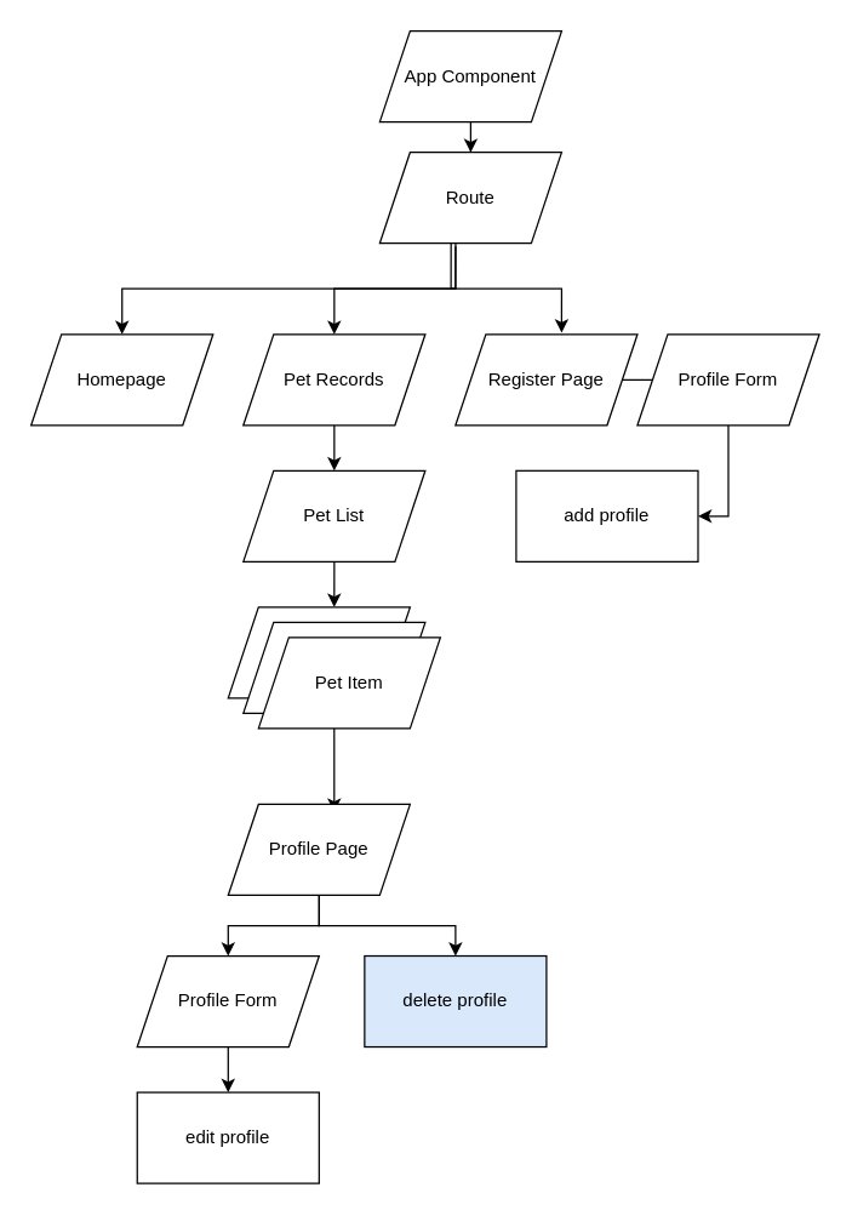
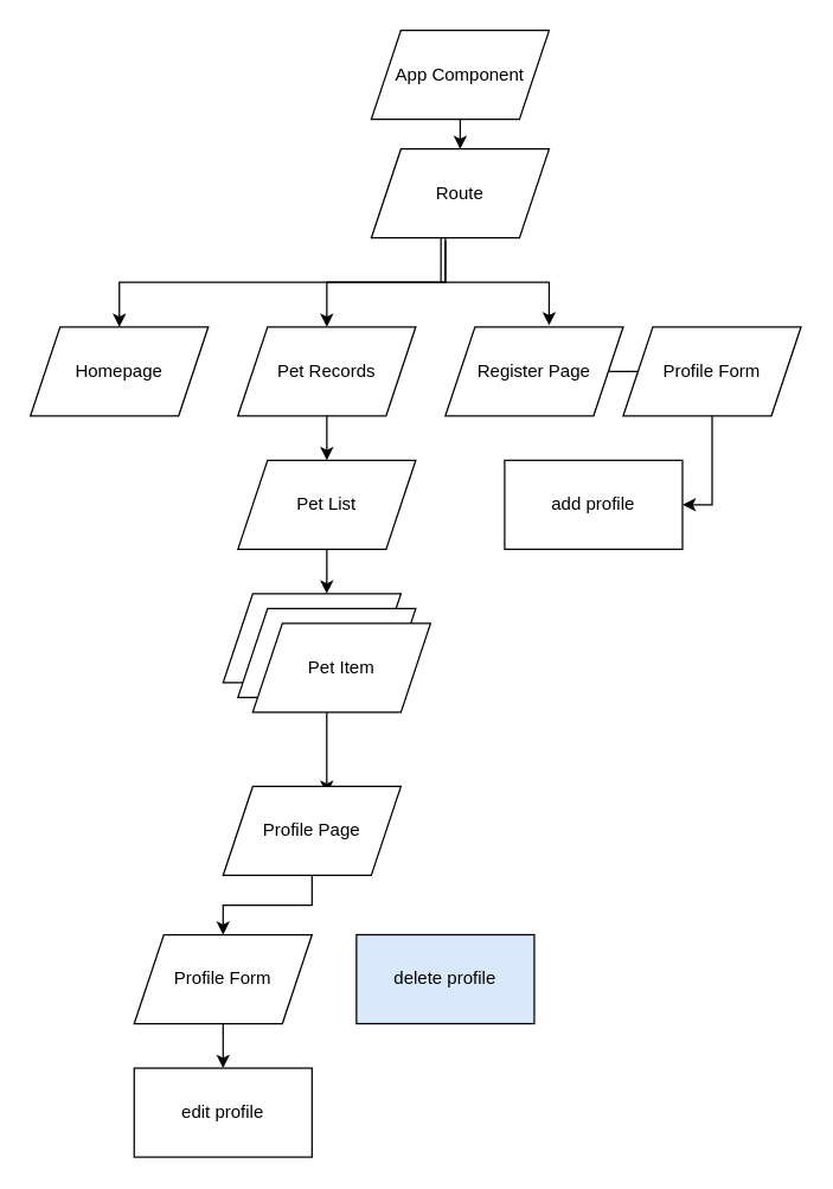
  <mxCell id="0" />
  <mxCell id="1" parent="0" />
  <mxCell id="2" value="" style="edgeStyle=orthogonalEdgeStyle;rounded=0;orthogonalLoop=1;jettySize=auto;html=1;" edge="1" parent="1" source="3" target="7"><mxGeometry relative="1" as="geometry" /></mxCell>
  <mxCell id="3" value="App Component" style="shape=parallelogram;perimeter=parallelogramPerimeter;whiteSpace=wrap;html=1;fixedSize=1;" vertex="1" parent="1"><mxGeometry x="250" y="20" width="120" height="60" as="geometry" /></mxCell>
  <mxCell id="4" style="edgeStyle=orthogonalEdgeStyle;rounded=0;orthogonalLoop=1;jettySize=auto;html=1;entryX=0.5;entryY=0;entryDx=0;entryDy=0;exitX=0.417;exitY=1;exitDx=0;exitDy=0;exitPerimeter=0;" edge="1" parent="1" source="7" target="8"><mxGeometry relative="1" as="geometry" /></mxCell>
  <mxCell id="5" style="edgeStyle=orthogonalEdgeStyle;rounded=0;orthogonalLoop=1;jettySize=auto;html=1;entryX=0.5;entryY=0;entryDx=0;entryDy=0;exitX=0.417;exitY=1.033;exitDx=0;exitDy=0;exitPerimeter=0;" edge="1" parent="1" source="7" target="10"><mxGeometry relative="1" as="geometry" /></mxCell>
  <mxCell id="6" style="edgeStyle=orthogonalEdgeStyle;rounded=0;orthogonalLoop=1;jettySize=auto;html=1;entryX=0.583;entryY=-0.017;entryDx=0;entryDy=0;entryPerimeter=0;exitX=0.392;exitY=1;exitDx=0;exitDy=0;exitPerimeter=0;" edge="1" parent="1" source="7" target="12"><mxGeometry relative="1" as="geometry" /></mxCell>
  <mxCell id="7" value="Route" style="shape=parallelogram;perimeter=parallelogramPerimeter;whiteSpace=wrap;html=1;fixedSize=1;" vertex="1" parent="1"><mxGeometry x="250" y="100" width="120" height="60" as="geometry" /></mxCell>
  <mxCell id="8" value="Homepage" style="shape=parallelogram;perimeter=parallelogramPerimeter;whiteSpace=wrap;html=1;fixedSize=1;" vertex="1" parent="1"><mxGeometry x="20" y="220" width="120" height="60" as="geometry" /></mxCell>
  <mxCell id="9" style="edgeStyle=orthogonalEdgeStyle;rounded=0;orthogonalLoop=1;jettySize=auto;html=1;entryX=0.5;entryY=0;entryDx=0;entryDy=0;" edge="1" parent="1" source="10" target="14"><mxGeometry relative="1" as="geometry" /></mxCell>
  <mxCell id="10" value="Pet Records" style="shape=parallelogram;perimeter=parallelogramPerimeter;whiteSpace=wrap;html=1;fixedSize=1;" vertex="1" parent="1"><mxGeometry x="160" y="220" width="120" height="60" as="geometry" /></mxCell>
  <mxCell id="11" style="edgeStyle=orthogonalEdgeStyle;rounded=0;orthogonalLoop=1;jettySize=auto;html=1;entryX=0;entryY=0.5;entryDx=0;entryDy=0;" edge="1" parent="1" source="12" target="27"><mxGeometry relative="1" as="geometry"><Array as="points"><mxPoint x="460" y="250" /></Array></mxGeometry></mxCell>
  <mxCell id="12" value="Register Page" style="shape=parallelogram;perimeter=parallelogramPerimeter;whiteSpace=wrap;html=1;fixedSize=1;" vertex="1" parent="1"><mxGeometry x="300" y="220" width="120" height="60" as="geometry" /></mxCell>
  <mxCell id="13" style="edgeStyle=orthogonalEdgeStyle;rounded=0;orthogonalLoop=1;jettySize=auto;html=1;entryX=0.583;entryY=0;entryDx=0;entryDy=0;entryPerimeter=0;" edge="1" parent="1" source="14" target="15"><mxGeometry relative="1" as="geometry" /></mxCell>
  <mxCell id="14" value="Pet List" style="shape=parallelogram;perimeter=parallelogramPerimeter;whiteSpace=wrap;html=1;fixedSize=1;" vertex="1" parent="1"><mxGeometry x="160" y="310" width="120" height="60" as="geometry" /></mxCell>
  <mxCell id="15" value="Pet Item" style="shape=parallelogram;perimeter=parallelogramPerimeter;whiteSpace=wrap;html=1;fixedSize=1;" vertex="1" parent="1"><mxGeometry x="150" y="400" width="120" height="60" as="geometry" /></mxCell>
  <mxCell id="16" style="edgeStyle=orthogonalEdgeStyle;rounded=0;orthogonalLoop=1;jettySize=auto;html=1;entryX=0.583;entryY=0.083;entryDx=0;entryDy=0;entryPerimeter=0;" edge="1" parent="1" source="17" target="21"><mxGeometry relative="1" as="geometry" /></mxCell>
  <mxCell id="17" value="Pet Item" style="shape=parallelogram;perimeter=parallelogramPerimeter;whiteSpace=wrap;html=1;fixedSize=1;" vertex="1" parent="1"><mxGeometry x="160" y="410" width="120" height="60" as="geometry" /></mxCell>
  <mxCell id="18" value="Pet Item" style="shape=parallelogram;perimeter=parallelogramPerimeter;whiteSpace=wrap;html=1;fixedSize=1;" vertex="1" parent="1"><mxGeometry x="170" y="420" width="120" height="60" as="geometry" /></mxCell>
- <mxCell id="19" style="edgeStyle=orthogonalEdgeStyle;rounded=0;orthogonalLoop=1;jettySize=auto;html=1;entryX=0.5;entryY=0;entryDx=0;entryDy=0;" edge="1" parent="1" source="21" target="22"><mxGeometry relative="1" as="geometry" /></mxCell>
  <mxCell id="20" style="edgeStyle=orthogonalEdgeStyle;rounded=0;orthogonalLoop=1;jettySize=auto;html=1;entryX=0.5;entryY=0;entryDx=0;entryDy=0;" edge="1" parent="1" source="21" target="25"><mxGeometry relative="1" as="geometry" /></mxCell>
  <mxCell id="21" value="Profile Page" style="shape=parallelogram;perimeter=parallelogramPerimeter;whiteSpace=wrap;html=1;fixedSize=1;" vertex="1" parent="1"><mxGeometry x="150" y="530" width="120" height="60" as="geometry" /></mxCell>
  <mxCell id="22" value="delete profile" style="rounded=0;whiteSpace=wrap;html=1;strokeColor=#000000;fillColor=#dae8fc;" vertex="1" parent="1"><mxGeometry x="240" y="630" width="120" height="60" as="geometry" /></mxCell>
  <mxCell id="23" value="edit profile" style="rounded=0;whiteSpace=wrap;html=1;strokeColor=#000000;" vertex="1" parent="1"><mxGeometry x="90" y="720" width="120" height="60" as="geometry" /></mxCell>
  <mxCell id="24" style="edgeStyle=orthogonalEdgeStyle;rounded=0;orthogonalLoop=1;jettySize=auto;html=1;entryX=0.5;entryY=0;entryDx=0;entryDy=0;" edge="1" parent="1" source="25" target="23"><mxGeometry relative="1" as="geometry" /></mxCell>
  <mxCell id="25" value="Profile Form" style="shape=parallelogram;perimeter=parallelogramPerimeter;whiteSpace=wrap;html=1;fixedSize=1;strokeColor=#000000;" vertex="1" parent="1"><mxGeometry x="90" y="630" width="120" height="60" as="geometry" /></mxCell>
  <mxCell id="26" style="edgeStyle=orthogonalEdgeStyle;rounded=0;orthogonalLoop=1;jettySize=auto;html=1;entryX=1;entryY=0.5;entryDx=0;entryDy=0;" edge="1" parent="1" source="27" target="28"><mxGeometry relative="1" as="geometry" /></mxCell>
  <mxCell id="27" value="Profile Form" style="shape=parallelogram;perimeter=parallelogramPerimeter;whiteSpace=wrap;html=1;fixedSize=1;strokeColor=#000000;" vertex="1" parent="1"><mxGeometry x="420" y="220" width="120" height="60" as="geometry" /></mxCell>
  <mxCell id="28" value="add profile" style="rounded=0;whiteSpace=wrap;html=1;strokeColor=#000000;" vertex="1" parent="1"><mxGeometry x="340" y="310" width="120" height="60" as="geometry" /></mxCell>
